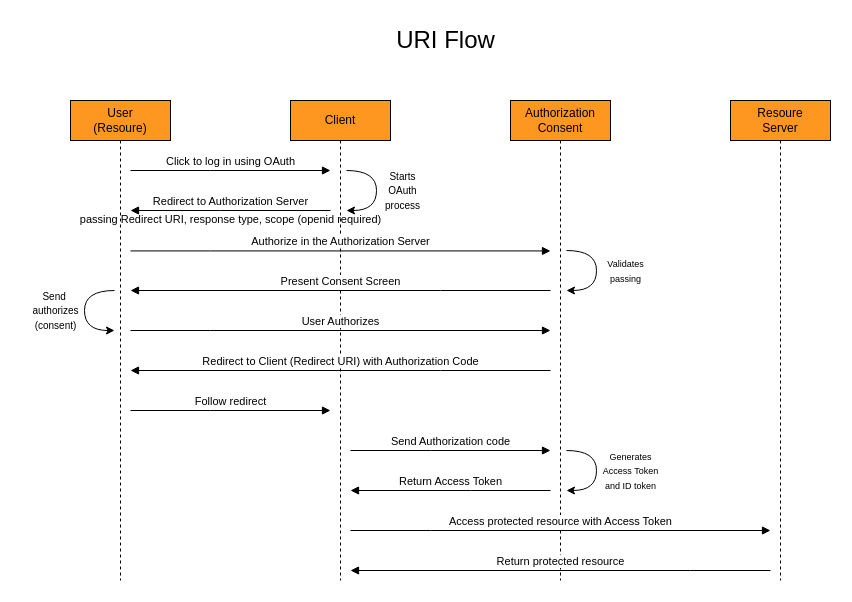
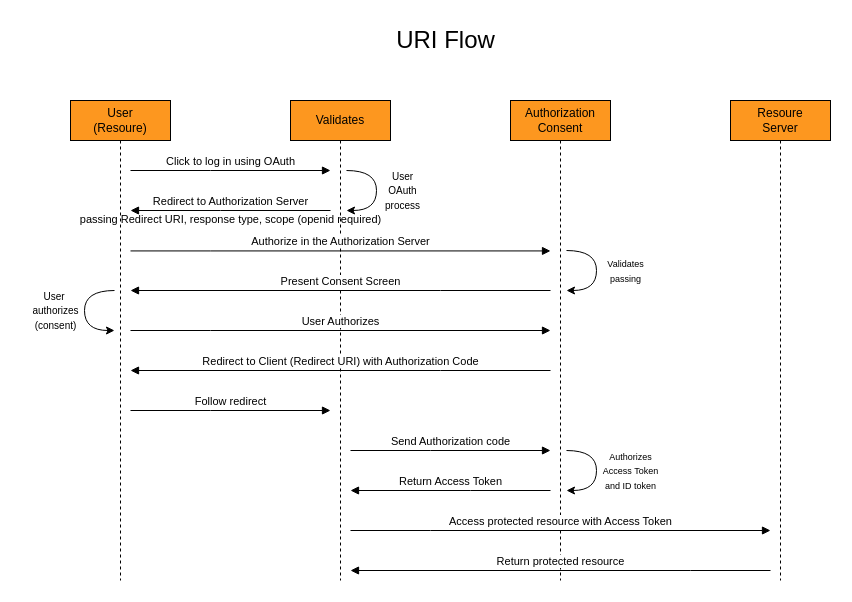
  <mxCell id="0" />
  <mxCell id="1" parent="0" />
  <mxCell id="2" value="User&lt;div&gt;(Resoure)&lt;/div&gt;" style="shape=umlLifeline;perimeter=lifelinePerimeter;whiteSpace=wrap;html=1;container=0;dropTarget=0;collapsible=0;recursiveResize=0;outlineConnect=0;portConstraint=eastwest;newEdgeStyle={&quot;edgeStyle&quot;:&quot;elbowEdgeStyle&quot;,&quot;elbow&quot;:&quot;vertical&quot;,&quot;curved&quot;:0,&quot;rounded&quot;:0};fillColor=#FD971F;" parent="1" vertex="1"><mxGeometry x="70" y="100" width="100" height="480" as="geometry" /></mxCell>
- <mxCell id="3" value="Client" style="shape=umlLifeline;perimeter=lifelinePerimeter;whiteSpace=wrap;html=1;container=0;dropTarget=0;collapsible=0;recursiveResize=0;outlineConnect=0;portConstraint=eastwest;newEdgeStyle={&quot;edgeStyle&quot;:&quot;elbowEdgeStyle&quot;,&quot;elbow&quot;:&quot;vertical&quot;,&quot;curved&quot;:0,&quot;rounded&quot;:0};fillColor=#FD971F;" parent="1" vertex="1"><mxGeometry x="290" y="100" width="100" height="480" as="geometry" /></mxCell>
+ <mxCell id="3" value="Validates" style="shape=umlLifeline;perimeter=lifelinePerimeter;whiteSpace=wrap;html=1;container=0;dropTarget=0;collapsible=0;recursiveResize=0;outlineConnect=0;portConstraint=eastwest;newEdgeStyle={&quot;edgeStyle&quot;:&quot;elbowEdgeStyle&quot;,&quot;elbow&quot;:&quot;vertical&quot;,&quot;curved&quot;:0,&quot;rounded&quot;:0};fillColor=#FD971F;" parent="1" vertex="1"><mxGeometry x="290" y="100" width="100" height="480" as="geometry" /></mxCell>
  <mxCell id="4" value="Click to log in using OAuth" style="html=1;verticalAlign=bottom;endArrow=block;edgeStyle=elbowEdgeStyle;elbow=horizontal;curved=0;rounded=0;" parent="1" edge="1"><mxGeometry relative="1" as="geometry"><mxPoint x="130" y="170" as="sourcePoint" /><Array as="points"><mxPoint x="210" y="170" /></Array><mxPoint x="330" y="170" as="targetPoint" /><mxPoint as="offset" /></mxGeometry></mxCell>
  <mxCell id="5" value="Redirect to Authorization Server" style="html=1;verticalAlign=bottom;endArrow=block;edgeStyle=elbowEdgeStyle;elbow=vertical;curved=0;rounded=0;" parent="1" edge="1"><mxGeometry relative="1" as="geometry"><mxPoint x="330" y="210" as="sourcePoint" /><Array as="points"><mxPoint x="220" y="210" /></Array><mxPoint x="130" y="210" as="targetPoint" /><mxPoint as="offset" /></mxGeometry></mxCell>
  <mxCell id="6" value="Authorization&lt;div&gt;Consent&lt;/div&gt;" style="shape=umlLifeline;perimeter=lifelinePerimeter;whiteSpace=wrap;html=1;container=0;dropTarget=0;collapsible=0;recursiveResize=0;outlineConnect=0;portConstraint=eastwest;newEdgeStyle={&quot;edgeStyle&quot;:&quot;elbowEdgeStyle&quot;,&quot;elbow&quot;:&quot;vertical&quot;,&quot;curved&quot;:0,&quot;rounded&quot;:0};fillColor=#FD971F;" parent="1" vertex="1"><mxGeometry x="510" y="100" width="100" height="480" as="geometry" /></mxCell>
  <mxCell id="7" value="Authorize in the Authorization Server" style="html=1;verticalAlign=bottom;endArrow=block;edgeStyle=elbowEdgeStyle;elbow=vertical;curved=0;rounded=0;" parent="1" edge="1"><mxGeometry relative="1" as="geometry"><mxPoint x="130" y="250.43" as="sourcePoint" /><Array as="points"><mxPoint x="210" y="250.43" /></Array><mxPoint x="550" y="250.43" as="targetPoint" /></mxGeometry></mxCell>
  <mxCell id="8" value="Present Consent Screen" style="html=1;verticalAlign=bottom;endArrow=block;edgeStyle=elbowEdgeStyle;elbow=vertical;curved=0;rounded=0;" parent="1" edge="1"><mxGeometry relative="1" as="geometry"><mxPoint x="550" y="290" as="sourcePoint" /><Array as="points"><mxPoint x="440" y="290" /></Array><mxPoint x="130" y="290" as="targetPoint" /><mxPoint as="offset" /></mxGeometry></mxCell>
  <mxCell id="9" value="&lt;div&gt;&lt;span style=&quot;background-color: transparent; color: light-dark(rgb(0, 0, 0), rgb(255, 255, 255)); font-size: 9px;&quot;&gt;Validates&lt;/span&gt;&lt;/div&gt;&lt;div&gt;&lt;span style=&quot;background-color: transparent; color: light-dark(rgb(0, 0, 0), rgb(255, 255, 255)); font-size: 9px;&quot;&gt;passing&lt;/span&gt;&lt;/div&gt;" style="text;html=1;align=center;verticalAlign=middle;resizable=0;points=[];autosize=1;strokeColor=none;fillColor=none;" parent="1" vertex="1"><mxGeometry x="590" y="250" width="70" height="40" as="geometry" /></mxCell>
  <mxCell id="10" value="Follow redirect" style="html=1;verticalAlign=bottom;endArrow=block;edgeStyle=elbowEdgeStyle;elbow=vertical;curved=0;rounded=0;" parent="1" edge="1"><mxGeometry relative="1" as="geometry"><mxPoint x="130" y="410" as="sourcePoint" /><Array as="points"><mxPoint x="210" y="410" /></Array><mxPoint x="330" y="410" as="targetPoint" /><mxPoint as="offset" /></mxGeometry></mxCell>
  <mxCell id="11" value="" style="endArrow=classic;html=1;rounded=0;edgeStyle=orthogonalEdgeStyle;curved=1;" parent="1" edge="1"><mxGeometry width="50" height="50" relative="1" as="geometry"><mxPoint x="566.01" y="250" as="sourcePoint" /><mxPoint x="566" y="290" as="targetPoint" /><Array as="points"><mxPoint x="596" y="250" /><mxPoint x="596" y="290" /></Array></mxGeometry></mxCell>
  <mxCell id="12" value="" style="endArrow=classic;html=1;rounded=0;edgeStyle=orthogonalEdgeStyle;curved=1;" parent="1" edge="1"><mxGeometry width="50" height="50" relative="1" as="geometry"><mxPoint x="346.01" y="170" as="sourcePoint" /><mxPoint x="346" y="210" as="targetPoint" /><Array as="points"><mxPoint x="376" y="170" /><mxPoint x="376" y="210" /></Array></mxGeometry></mxCell>
- <mxCell id="13" value="&lt;font style=&quot;font-size: 10px;&quot;&gt;Starts&lt;/font&gt;&lt;div&gt;&lt;font style=&quot;font-size: 10px;&quot;&gt;&lt;span style=&quot;background-color: transparent; color: light-dark(rgb(0, 0, 0), rgb(255, 255, 255));&quot;&gt;OAuth&lt;/span&gt;&lt;/font&gt;&lt;/div&gt;&lt;div&gt;&lt;font style=&quot;font-size: 10px;&quot;&gt;&lt;span style=&quot;background-color: transparent; color: light-dark(rgb(0, 0, 0), rgb(255, 255, 255));&quot;&gt;process&lt;/span&gt;&lt;/font&gt;&lt;/div&gt;" style="text;html=1;align=center;verticalAlign=middle;resizable=0;points=[];autosize=1;strokeColor=none;fillColor=none;" parent="1" vertex="1"><mxGeometry x="372" y="160" width="60" height="60" as="geometry" /></mxCell>
+ <mxCell id="13" value="&lt;font style=&quot;font-size: 10px;&quot;&gt;User&lt;/font&gt;&lt;div&gt;&lt;font style=&quot;font-size: 10px;&quot;&gt;&lt;span style=&quot;background-color: transparent; color: light-dark(rgb(0, 0, 0), rgb(255, 255, 255));&quot;&gt;OAuth&lt;/span&gt;&lt;/font&gt;&lt;/div&gt;&lt;div&gt;&lt;font style=&quot;font-size: 10px;&quot;&gt;&lt;span style=&quot;background-color: transparent; color: light-dark(rgb(0, 0, 0), rgb(255, 255, 255));&quot;&gt;process&lt;/span&gt;&lt;/font&gt;&lt;/div&gt;" style="text;html=1;align=center;verticalAlign=middle;resizable=0;points=[];autosize=1;strokeColor=none;fillColor=none;" parent="1" vertex="1"><mxGeometry x="372" y="160" width="60" height="60" as="geometry" /></mxCell>
  <mxCell id="14" value="&lt;font style=&quot;font-size: 24px;&quot;&gt;URI Flow&lt;/font&gt;" style="text;html=1;align=center;verticalAlign=middle;resizable=0;points=[];autosize=1;strokeColor=none;fillColor=none;" parent="1" vertex="1"><mxGeometry x="375" y="20" width="140" height="40" as="geometry" /></mxCell>
  <mxCell id="15" value="Resoure&lt;div&gt;Server&lt;/div&gt;" style="shape=umlLifeline;perimeter=lifelinePerimeter;whiteSpace=wrap;html=1;container=0;dropTarget=0;collapsible=0;recursiveResize=0;outlineConnect=0;portConstraint=eastwest;newEdgeStyle={&quot;edgeStyle&quot;:&quot;elbowEdgeStyle&quot;,&quot;elbow&quot;:&quot;vertical&quot;,&quot;curved&quot;:0,&quot;rounded&quot;:0};fillColor=#FD971F;" parent="1" vertex="1"><mxGeometry x="730" y="100" width="100" height="480" as="geometry" /></mxCell>
  <mxCell id="16" value="" style="endArrow=classic;html=1;rounded=0;edgeStyle=orthogonalEdgeStyle;curved=1;" parent="1" edge="1"><mxGeometry width="50" height="50" relative="1" as="geometry"><mxPoint x="114" y="290" as="sourcePoint" /><mxPoint x="113.99" y="330" as="targetPoint" /><Array as="points"><mxPoint x="84" y="290" /><mxPoint x="84" y="330" /></Array></mxGeometry></mxCell>
- <mxCell id="17" value="&lt;div&gt;&lt;font style=&quot;font-size: 10px;&quot;&gt;&lt;span style=&quot;background-color: transparent; color: light-dark(rgb(0, 0, 0), rgb(255, 255, 255));&quot;&gt;&lt;font style=&quot;&quot;&gt;Send&amp;nbsp;&lt;/font&gt;&lt;/span&gt;&lt;/font&gt;&lt;/div&gt;&lt;div&gt;&lt;font style=&quot;font-size: 10px;&quot;&gt;&lt;span style=&quot;background-color: transparent; color: light-dark(rgb(0, 0, 0), rgb(255, 255, 255));&quot;&gt;&lt;font style=&quot;&quot;&gt;authorizes&lt;/font&gt;&lt;/span&gt;&lt;/font&gt;&lt;/div&gt;&lt;div&gt;&lt;font style=&quot;font-size: 10px;&quot;&gt;&lt;span style=&quot;background-color: transparent; color: light-dark(rgb(0, 0, 0), rgb(255, 255, 255));&quot;&gt;&lt;font style=&quot;&quot;&gt;(consent)&lt;/font&gt;&lt;/span&gt;&lt;/font&gt;&lt;/div&gt;" style="text;html=1;align=center;verticalAlign=middle;resizable=0;points=[];autosize=1;strokeColor=none;fillColor=none;" parent="1" vertex="1"><mxGeometry y="280" width="70" height="60" as="geometry" x="20" /></mxCell>
+ <mxCell id="17" value="&lt;div&gt;&lt;font style=&quot;font-size: 10px;&quot;&gt;&lt;span style=&quot;background-color: transparent; color: light-dark(rgb(0, 0, 0), rgb(255, 255, 255));&quot;&gt;&lt;font style=&quot;&quot;&gt;User&amp;nbsp;&lt;/font&gt;&lt;/span&gt;&lt;/font&gt;&lt;/div&gt;&lt;div&gt;&lt;font style=&quot;font-size: 10px;&quot;&gt;&lt;span style=&quot;background-color: transparent; color: light-dark(rgb(0, 0, 0), rgb(255, 255, 255));&quot;&gt;&lt;font style=&quot;&quot;&gt;authorizes&lt;/font&gt;&lt;/span&gt;&lt;/font&gt;&lt;/div&gt;&lt;div&gt;&lt;font style=&quot;font-size: 10px;&quot;&gt;&lt;span style=&quot;background-color: transparent; color: light-dark(rgb(0, 0, 0), rgb(255, 255, 255));&quot;&gt;&lt;font style=&quot;&quot;&gt;(consent)&lt;/font&gt;&lt;/span&gt;&lt;/font&gt;&lt;/div&gt;" style="text;html=1;align=center;verticalAlign=middle;resizable=0;points=[];autosize=1;strokeColor=none;fillColor=none;" parent="1" vertex="1"><mxGeometry y="280" width="70" height="60" as="geometry" x="20" /></mxCell>
  <mxCell id="18" value="Send Authorization code" style="html=1;verticalAlign=bottom;endArrow=block;edgeStyle=elbowEdgeStyle;elbow=vertical;curved=0;rounded=0;" parent="1" edge="1"><mxGeometry relative="1" as="geometry"><mxPoint x="350" y="450" as="sourcePoint" /><Array as="points"><mxPoint x="430" y="450" /></Array><mxPoint x="550" y="450" as="targetPoint" /><mxPoint as="offset" /></mxGeometry></mxCell>
  <mxCell id="19" value="Return Access Token" style="html=1;verticalAlign=bottom;endArrow=block;edgeStyle=elbowEdgeStyle;elbow=vertical;curved=0;rounded=0;" parent="1" edge="1"><mxGeometry relative="1" as="geometry"><mxPoint x="550" y="490" as="sourcePoint" /><Array as="points"><mxPoint x="470" y="490" /></Array><mxPoint x="350" y="490" as="targetPoint" /><mxPoint as="offset" /></mxGeometry></mxCell>
- <mxCell id="20" value="&lt;div&gt;&lt;span style=&quot;background-color: transparent; color: light-dark(rgb(0, 0, 0), rgb(255, 255, 255)); font-size: 9px;&quot;&gt;Generates&lt;/span&gt;&lt;/div&gt;&lt;div&gt;&lt;span style=&quot;background-color: transparent; color: light-dark(rgb(0, 0, 0), rgb(255, 255, 255)); font-size: 9px;&quot;&gt;Access Token&lt;/span&gt;&lt;/div&gt;&lt;div&gt;&lt;span style=&quot;background-color: transparent; color: light-dark(rgb(0, 0, 0), rgb(255, 255, 255)); font-size: 9px;&quot;&gt;and ID token&lt;/span&gt;&lt;/div&gt;" style="text;html=1;align=center;verticalAlign=middle;resizable=0;points=[];autosize=1;strokeColor=none;fillColor=none;" parent="1" vertex="1"><mxGeometry x="590" y="440" width="80" height="60" as="geometry" /></mxCell>
+ <mxCell id="20" value="&lt;div&gt;&lt;span style=&quot;background-color: transparent; color: light-dark(rgb(0, 0, 0), rgb(255, 255, 255)); font-size: 9px;&quot;&gt;Authorizes&lt;/span&gt;&lt;/div&gt;&lt;div&gt;&lt;span style=&quot;background-color: transparent; color: light-dark(rgb(0, 0, 0), rgb(255, 255, 255)); font-size: 9px;&quot;&gt;Access Token&lt;/span&gt;&lt;/div&gt;&lt;div&gt;&lt;span style=&quot;background-color: transparent; color: light-dark(rgb(0, 0, 0), rgb(255, 255, 255)); font-size: 9px;&quot;&gt;and ID token&lt;/span&gt;&lt;/div&gt;" style="text;html=1;align=center;verticalAlign=middle;resizable=0;points=[];autosize=1;strokeColor=none;fillColor=none;" parent="1" vertex="1"><mxGeometry x="590" y="440" width="80" height="60" as="geometry" /></mxCell>
  <mxCell id="21" value="" style="endArrow=classic;html=1;rounded=0;edgeStyle=orthogonalEdgeStyle;curved=1;" parent="1" edge="1"><mxGeometry width="50" height="50" relative="1" as="geometry"><mxPoint x="566.01" y="450" as="sourcePoint" /><mxPoint x="566" y="490" as="targetPoint" /><Array as="points"><mxPoint x="596" y="450" /><mxPoint x="596" y="490" /></Array></mxGeometry></mxCell>
  <mxCell id="22" value="Access protected resource with Access Token" style="html=1;verticalAlign=bottom;endArrow=block;edgeStyle=elbowEdgeStyle;elbow=vertical;curved=0;rounded=0;" parent="1" edge="1"><mxGeometry relative="1" as="geometry"><mxPoint x="350" y="530" as="sourcePoint" /><Array as="points"><mxPoint x="430" y="530" /></Array><mxPoint x="770" y="530" as="targetPoint" /><mxPoint as="offset" /></mxGeometry></mxCell>
  <mxCell id="23" value="Return protected resource" style="html=1;verticalAlign=bottom;endArrow=block;edgeStyle=elbowEdgeStyle;elbow=vertical;curved=0;rounded=0;" parent="1" edge="1"><mxGeometry x="0.002" relative="1" as="geometry"><mxPoint x="770" y="570" as="sourcePoint" /><Array as="points"><mxPoint x="690" y="570" /></Array><mxPoint x="350" y="570" as="targetPoint" /><mxPoint as="offset" /></mxGeometry></mxCell>
  <mxCell id="24" value="User Authorizes" style="html=1;verticalAlign=bottom;endArrow=block;edgeStyle=elbowEdgeStyle;elbow=vertical;curved=0;rounded=0;" parent="1" edge="1"><mxGeometry relative="1" as="geometry"><mxPoint x="130" y="330" as="sourcePoint" /><Array as="points"><mxPoint x="210" y="330" /></Array><mxPoint x="550" y="330" as="targetPoint" /></mxGeometry></mxCell>
  <mxCell id="25" value="Redirect to Client (Redirect URI) with Authorization Code" style="html=1;verticalAlign=bottom;endArrow=block;edgeStyle=elbowEdgeStyle;elbow=vertical;curved=0;rounded=0;" parent="1" edge="1"><mxGeometry relative="1" as="geometry"><mxPoint x="550" y="370" as="sourcePoint" /><Array as="points"><mxPoint x="440" y="370" /></Array><mxPoint x="130" y="370" as="targetPoint" /><mxPoint as="offset" /></mxGeometry></mxCell>
  <mxCell id="26" value="&lt;span style=&quot;font-size: 11px;&quot;&gt;passing Redirect URI, response type, scope (openid required)&lt;/span&gt;" style="text;html=1;align=center;verticalAlign=middle;resizable=0;points=[];autosize=1;strokeColor=none;fillColor=none;" vertex="1" parent="1"><mxGeometry x="70" y="204" width="320" height="30" as="geometry" /></mxCell>
